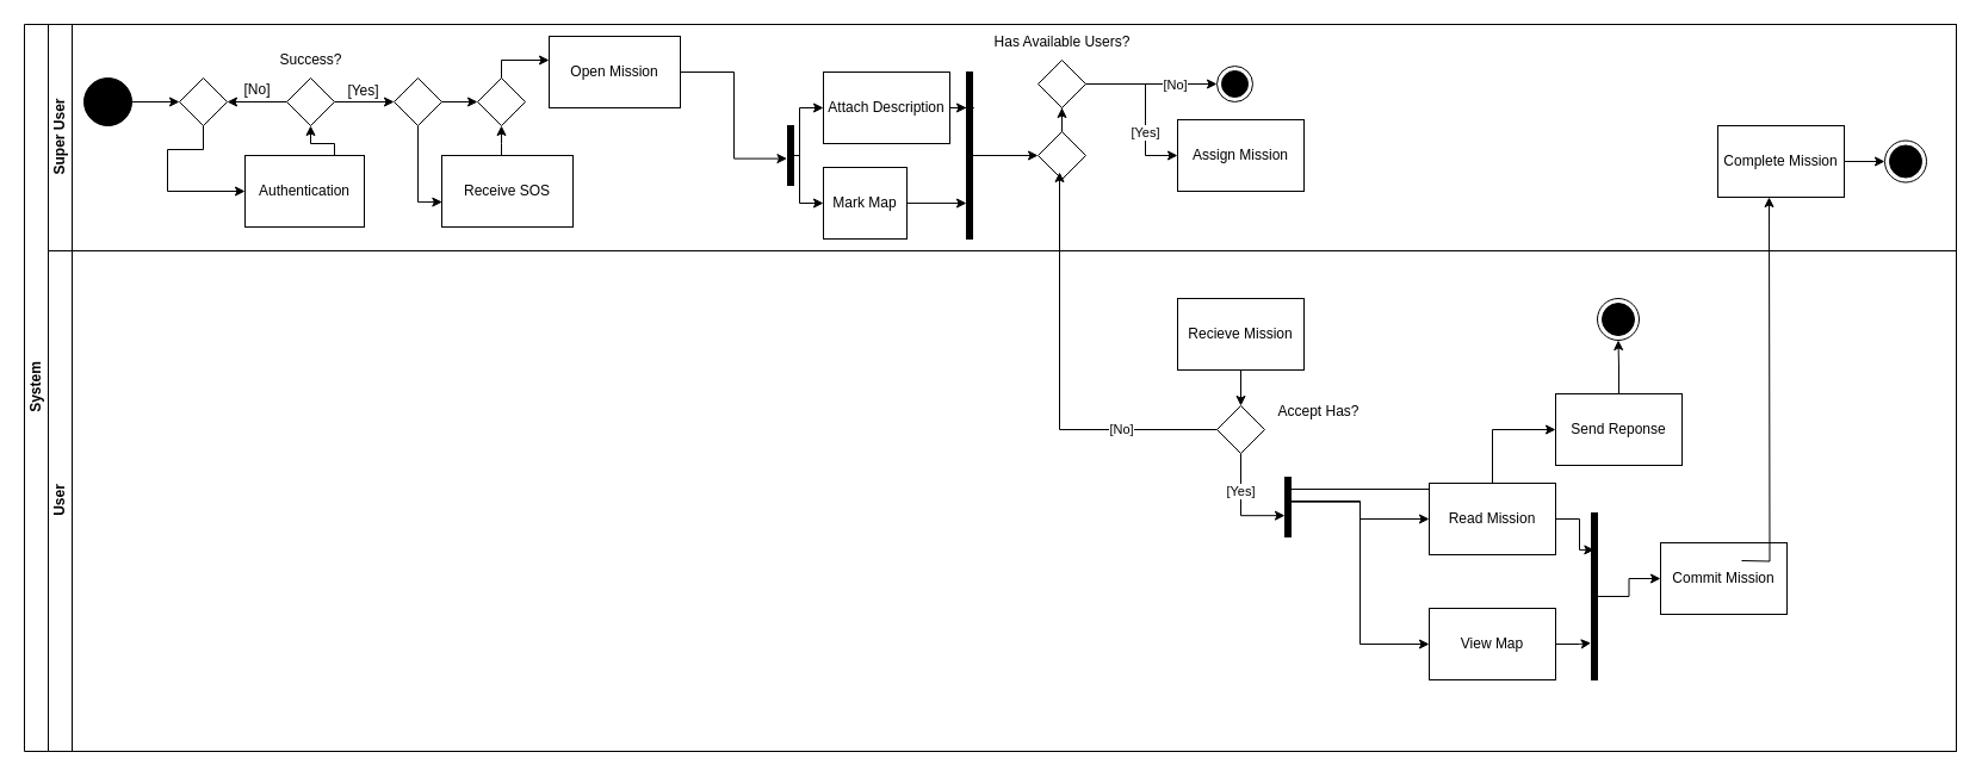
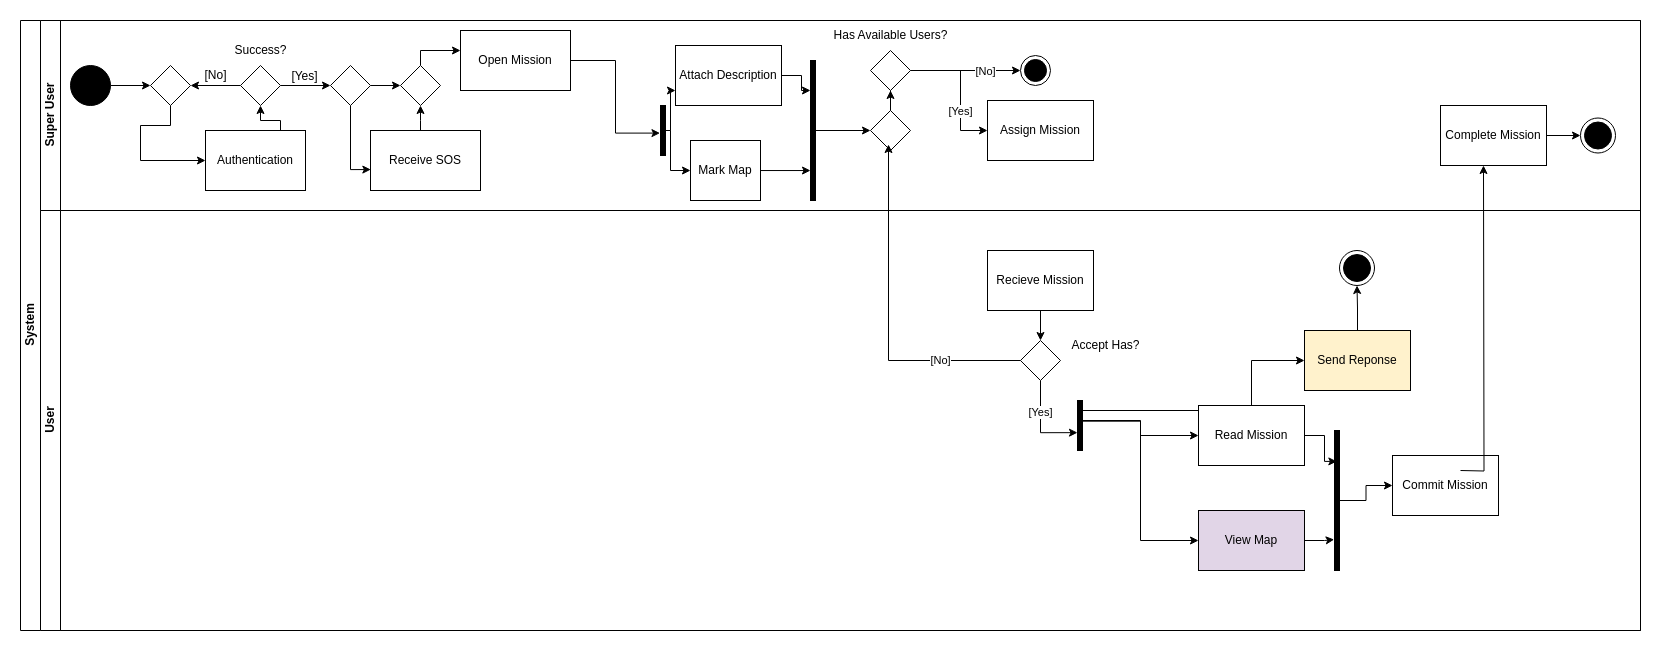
  <mxCell id="0" />
  <mxCell id="1" parent="0" />
  <mxCell id="2" value="System" style="swimlane;html=1;childLayout=stackLayout;resizeParent=1;resizeParentMax=0;horizontal=0;startSize=20;horizontalStack=0;" parent="1" vertex="1"><mxGeometry x="20" y="20" width="1620" height="610" as="geometry" /></mxCell>
  <mxCell id="3" value="Super User" style="swimlane;html=1;startSize=20;horizontal=0;" parent="2" vertex="1"><mxGeometry x="20" width="1600" height="190" as="geometry"><mxRectangle x="20" width="430" height="30" as="alternateBounds" /></mxGeometry></mxCell>
  <mxCell id="4" style="edgeStyle=orthogonalEdgeStyle;rounded=0;orthogonalLoop=1;jettySize=auto;html=1;" edge="1" parent="3" source="5" target="23"><mxGeometry relative="1" as="geometry" /></mxCell>
  <mxCell id="5" value="" style="ellipse;whiteSpace=wrap;html=1;fillColor=#000000;" parent="3" vertex="1"><mxGeometry x="30" y="45" width="40" height="40" as="geometry" /></mxCell>
  <mxCell id="6" style="edgeStyle=orthogonalEdgeStyle;rounded=0;orthogonalLoop=1;jettySize=auto;html=1;entryX=0.5;entryY=1;entryDx=0;entryDy=0;" edge="1" parent="3" source="7" target="31"><mxGeometry relative="1" as="geometry"><Array as="points"><mxPoint x="240" y="140" /><mxPoint x="240" y="100" /><mxPoint x="220" y="100" /></Array></mxGeometry></mxCell>
  <mxCell id="7" value="Authentication" style="rounded=0;whiteSpace=wrap;html=1;fontFamily=Helvetica;fontSize=12;fontColor=#000000;align=center;" parent="3" vertex="1"><mxGeometry x="165" y="110" width="100" height="60" as="geometry" /></mxCell>
  <mxCell id="8" style="edgeStyle=orthogonalEdgeStyle;rounded=0;orthogonalLoop=1;jettySize=auto;html=1;exitX=1;exitY=0.5;exitDx=0;exitDy=0;entryX=-0.106;entryY=0.552;entryDx=0;entryDy=0;entryPerimeter=0;" edge="1" parent="3" source="9" target="17"><mxGeometry relative="1" as="geometry" /></mxCell>
  <mxCell id="9" value="Open Mission" style="rounded=0;whiteSpace=wrap;html=1;fontFamily=Helvetica;fontSize=12;fontColor=#000000;align=center;" parent="3" vertex="1"><mxGeometry x="420" y="10" width="110" height="60" as="geometry" /></mxCell>
  <mxCell id="10" value="Assign Mission" style="rounded=0;whiteSpace=wrap;html=1;fontFamily=Helvetica;fontSize=12;fontColor=#000000;align=center;" parent="3" vertex="1"><mxGeometry x="947" y="80" width="106" height="60" as="geometry" /></mxCell>
  <mxCell id="11" style="edgeStyle=orthogonalEdgeStyle;rounded=0;orthogonalLoop=1;jettySize=auto;html=1;entryX=0;entryY=0.214;entryDx=0;entryDy=0;entryPerimeter=0;" edge="1" parent="3" source="12" target="19"><mxGeometry relative="1" as="geometry" /></mxCell>
- <mxCell id="12" value="Attach Description" style="rounded=0;whiteSpace=wrap;html=1;fontFamily=Helvetica;fontSize=12;fontColor=#000000;align=center;" vertex="1" parent="3"><mxGeometry x="650" y="40" width="106" height="60" as="geometry" /></mxCell>
+ <mxCell id="12" value="Attach Description" style="rounded=0;whiteSpace=wrap;html=1;fontFamily=Helvetica;fontSize=12;fontColor=#000000;align=center;" vertex="1" parent="3"><mxGeometry x="635" y="25" width="106" height="60" as="geometry" /></mxCell>
  <mxCell id="13" style="edgeStyle=orthogonalEdgeStyle;rounded=0;orthogonalLoop=1;jettySize=auto;html=1;entryX=0;entryY=0.786;entryDx=0;entryDy=0;entryPerimeter=0;" edge="1" parent="3" source="14" target="19"><mxGeometry relative="1" as="geometry" /></mxCell>
  <mxCell id="14" value="Mark Map" style="rounded=0;whiteSpace=wrap;html=1;fontFamily=Helvetica;fontSize=12;fontColor=#000000;align=center;" vertex="1" parent="3"><mxGeometry x="650" y="120" width="70" height="60" as="geometry" /></mxCell>
  <mxCell id="15" style="edgeStyle=orthogonalEdgeStyle;rounded=0;orthogonalLoop=1;jettySize=auto;html=1;" edge="1" parent="3" source="17" target="14"><mxGeometry relative="1" as="geometry"><Array as="points"><mxPoint x="630" y="110" /><mxPoint x="630" y="150" /></Array></mxGeometry></mxCell>
  <mxCell id="16" style="edgeStyle=orthogonalEdgeStyle;rounded=0;orthogonalLoop=1;jettySize=auto;html=1;" edge="1" parent="3" source="17" target="12"><mxGeometry relative="1" as="geometry"><Array as="points"><mxPoint x="630" y="110" /><mxPoint x="630" y="70" /></Array></mxGeometry></mxCell>
  <mxCell id="17" value="" style="html=1;points=[];perimeter=orthogonalPerimeter;fillColor=strokeColor;" vertex="1" parent="3"><mxGeometry x="620" y="85" width="5" height="50" as="geometry" /></mxCell>
  <mxCell id="18" style="edgeStyle=orthogonalEdgeStyle;rounded=0;orthogonalLoop=1;jettySize=auto;html=1;entryX=0;entryY=0.5;entryDx=0;entryDy=0;" edge="1" parent="3" source="19" target="28"><mxGeometry relative="1" as="geometry" /></mxCell>
  <mxCell id="19" value="" style="html=1;points=[];perimeter=orthogonalPerimeter;fillColor=strokeColor;" vertex="1" parent="3"><mxGeometry x="770" y="40" width="5" height="140" as="geometry" /></mxCell>
  <mxCell id="20" value="" style="edgeStyle=orthogonalEdgeStyle;rounded=0;orthogonalLoop=1;jettySize=auto;html=1;" edge="1" parent="3" source="21" target="39"><mxGeometry relative="1" as="geometry"><Array as="points"><mxPoint x="380" y="100" /><mxPoint x="380" y="100" /></Array></mxGeometry></mxCell>
  <mxCell id="21" value="Receive SOS" style="rounded=0;whiteSpace=wrap;html=1;fontFamily=Helvetica;fontSize=12;fontColor=#000000;align=center;" vertex="1" parent="3"><mxGeometry x="330" y="110" width="110" height="60" as="geometry" /></mxCell>
  <mxCell id="22" value="" style="edgeStyle=orthogonalEdgeStyle;rounded=0;orthogonalLoop=1;jettySize=auto;html=1;" edge="1" parent="3" source="23" target="7"><mxGeometry relative="1" as="geometry"><Array as="points"><mxPoint x="130" y="105" /><mxPoint x="100" y="105" /><mxPoint x="100" y="140" /></Array></mxGeometry></mxCell>
  <mxCell id="23" value="" style="rhombus;whiteSpace=wrap;html=1;fontFamily=Helvetica;fontSize=12;fontColor=#000000;align=center;" vertex="1" parent="3"><mxGeometry x="110" y="45" width="40" height="40" as="geometry" /></mxCell>
  <mxCell id="24" value="" style="ellipse;html=1;shape=endState;fillColor=strokeColor;" vertex="1" parent="3"><mxGeometry x="1540" y="97.5" width="35" height="35" as="geometry" /></mxCell>
  <mxCell id="25" style="edgeStyle=orthogonalEdgeStyle;rounded=0;orthogonalLoop=1;jettySize=auto;html=1;" edge="1" parent="3" source="26" target="24"><mxGeometry relative="1" as="geometry" /></mxCell>
  <mxCell id="26" value="Complete Mission" style="rounded=0;whiteSpace=wrap;html=1;fontFamily=Helvetica;fontSize=12;fontColor=#000000;align=center;" vertex="1" parent="3"><mxGeometry x="1400" y="85" width="106" height="60" as="geometry" /></mxCell>
  <mxCell id="27" style="edgeStyle=orthogonalEdgeStyle;rounded=0;orthogonalLoop=1;jettySize=auto;html=1;exitX=0.5;exitY=0;exitDx=0;exitDy=0;" edge="1" parent="3" source="28" target="44"><mxGeometry relative="1" as="geometry" /></mxCell>
  <mxCell id="28" value="" style="rhombus;whiteSpace=wrap;html=1;fontFamily=Helvetica;fontSize=12;fontColor=#000000;align=center;" vertex="1" parent="3"><mxGeometry x="830" y="90" width="40" height="40" as="geometry" /></mxCell>
  <mxCell id="29" value="" style="edgeStyle=orthogonalEdgeStyle;rounded=0;orthogonalLoop=1;jettySize=auto;html=1;" edge="1" parent="3" source="31" target="23"><mxGeometry relative="1" as="geometry" /></mxCell>
  <mxCell id="30" style="edgeStyle=orthogonalEdgeStyle;rounded=0;orthogonalLoop=1;jettySize=auto;html=1;exitX=1;exitY=0.5;exitDx=0;exitDy=0;" edge="1" parent="3" source="31" target="37"><mxGeometry relative="1" as="geometry" /></mxCell>
  <mxCell id="31" value="" style="rhombus;whiteSpace=wrap;html=1;fontFamily=Helvetica;fontSize=12;fontColor=#000000;align=center;" vertex="1" parent="3"><mxGeometry x="200" y="45" width="40" height="40" as="geometry" /></mxCell>
  <mxCell id="32" value="Success?" style="text;html=1;align=center;verticalAlign=middle;resizable=0;points=[];autosize=1;strokeColor=none;fillColor=none;" vertex="1" parent="3"><mxGeometry x="180" y="15" width="80" height="30" as="geometry" /></mxCell>
  <mxCell id="33" value="[No]" style="text;html=1;align=center;verticalAlign=middle;resizable=0;points=[];autosize=1;strokeColor=none;fillColor=none;" vertex="1" parent="3"><mxGeometry x="150" y="40" width="50" height="30" as="geometry" /></mxCell>
  <mxCell id="34" value="[Yes]" style="text;html=1;align=center;verticalAlign=middle;resizable=0;points=[];autosize=1;strokeColor=none;fillColor=none;" vertex="1" parent="3"><mxGeometry x="239" y="41" width="50" height="30" as="geometry" /></mxCell>
  <mxCell id="35" style="edgeStyle=orthogonalEdgeStyle;rounded=0;orthogonalLoop=1;jettySize=auto;html=1;exitX=0.5;exitY=1;exitDx=0;exitDy=0;entryX=0.003;entryY=0.651;entryDx=0;entryDy=0;entryPerimeter=0;" edge="1" parent="3" source="37" target="21"><mxGeometry relative="1" as="geometry" /></mxCell>
  <mxCell id="36" style="edgeStyle=orthogonalEdgeStyle;rounded=0;orthogonalLoop=1;jettySize=auto;html=1;entryX=0;entryY=0.5;entryDx=0;entryDy=0;" edge="1" parent="3" source="37" target="39"><mxGeometry relative="1" as="geometry" /></mxCell>
  <mxCell id="37" value="" style="rhombus;whiteSpace=wrap;html=1;fontFamily=Helvetica;fontSize=12;fontColor=#000000;align=center;" vertex="1" parent="3"><mxGeometry x="290" y="45" width="40" height="40" as="geometry" /></mxCell>
  <mxCell id="38" style="edgeStyle=orthogonalEdgeStyle;rounded=0;orthogonalLoop=1;jettySize=auto;html=1;" edge="1" parent="3" source="39" target="9"><mxGeometry relative="1" as="geometry"><Array as="points"><mxPoint x="380" y="30" /></Array></mxGeometry></mxCell>
  <mxCell id="39" value="" style="rhombus;whiteSpace=wrap;html=1;fontFamily=Helvetica;fontSize=12;fontColor=#000000;align=center;" vertex="1" parent="3"><mxGeometry x="360" y="45" width="40" height="40" as="geometry" /></mxCell>
  <mxCell id="40" style="edgeStyle=orthogonalEdgeStyle;rounded=0;orthogonalLoop=1;jettySize=auto;html=1;" edge="1" parent="3" source="44" target="10"><mxGeometry relative="1" as="geometry"><Array as="points"><mxPoint x="920" y="50" /><mxPoint x="920" y="110" /></Array></mxGeometry></mxCell>
  <mxCell id="41" value="[Yes]" style="edgeLabel;html=1;align=center;verticalAlign=middle;resizable=0;points=[];" vertex="1" connectable="0" parent="40"><mxGeometry x="0.307" y="-1" relative="1" as="geometry"><mxPoint as="offset" /></mxGeometry></mxCell>
  <mxCell id="42" style="edgeStyle=orthogonalEdgeStyle;rounded=0;orthogonalLoop=1;jettySize=auto;html=1;" edge="1" parent="3" source="44" target="46"><mxGeometry relative="1" as="geometry" /></mxCell>
  <mxCell id="43" value="[No]" style="edgeLabel;html=1;align=center;verticalAlign=middle;resizable=0;points=[];" vertex="1" connectable="0" parent="42"><mxGeometry x="0.348" relative="1" as="geometry"><mxPoint as="offset" /></mxGeometry></mxCell>
  <mxCell id="44" value="" style="rhombus;whiteSpace=wrap;html=1;fontFamily=Helvetica;fontSize=12;fontColor=#000000;align=center;" vertex="1" parent="3"><mxGeometry x="830" y="30" width="40" height="40" as="geometry" /></mxCell>
  <mxCell id="45" value="Has Available Users?" style="text;html=1;align=center;verticalAlign=middle;resizable=0;points=[];autosize=1;strokeColor=none;fillColor=none;" vertex="1" parent="3"><mxGeometry x="780" width="140" height="30" as="geometry" /></mxCell>
  <mxCell id="46" value="" style="ellipse;html=1;shape=endState;fillColor=strokeColor;" vertex="1" parent="3"><mxGeometry x="980" y="35" width="30" height="30" as="geometry" /></mxCell>
  <mxCell id="47" value="User" style="swimlane;html=1;startSize=20;horizontal=0;" parent="2" vertex="1"><mxGeometry x="20" y="190" width="1600" height="420" as="geometry"><mxRectangle x="20" y="240" width="430" height="30" as="alternateBounds" /></mxGeometry></mxCell>
  <mxCell id="48" style="edgeStyle=orthogonalEdgeStyle;rounded=0;orthogonalLoop=1;jettySize=auto;html=1;exitX=0.5;exitY=1;exitDx=0;exitDy=0;entryX=-0.007;entryY=0.643;entryDx=0;entryDy=0;entryPerimeter=0;" parent="47" source="50" target="57" edge="1"><mxGeometry relative="1" as="geometry" /></mxCell>
  <mxCell id="49" value="[Yes]" style="edgeLabel;html=1;align=center;verticalAlign=middle;resizable=0;points=[];" parent="48" vertex="1" connectable="0"><mxGeometry x="-0.295" y="-1" relative="1" as="geometry"><mxPoint as="offset" /></mxGeometry></mxCell>
  <mxCell id="50" value="" style="rhombus;whiteSpace=wrap;html=1;fontFamily=Helvetica;fontSize=12;fontColor=#000000;align=center;" parent="47" vertex="1"><mxGeometry x="980" y="130" width="40" height="40" as="geometry" /></mxCell>
  <mxCell id="51" style="edgeStyle=orthogonalEdgeStyle;rounded=0;orthogonalLoop=1;jettySize=auto;html=1;exitX=0.5;exitY=1;exitDx=0;exitDy=0;entryX=0.5;entryY=0;entryDx=0;entryDy=0;" parent="47" source="52" target="50" edge="1"><mxGeometry relative="1" as="geometry" /></mxCell>
  <mxCell id="52" value="Recieve Mission" style="rounded=0;whiteSpace=wrap;html=1;fontFamily=Helvetica;fontSize=12;fontColor=#000000;align=center;" parent="47" vertex="1"><mxGeometry x="947" y="40" width="106" height="60" as="geometry" /></mxCell>
  <mxCell id="53" value="Accept Has?" style="text;html=1;align=center;verticalAlign=middle;resizable=0;points=[];autosize=1;strokeColor=none;fillColor=none;" parent="47" vertex="1"><mxGeometry x="1010" y="120" width="110" height="30" as="geometry" /></mxCell>
  <mxCell id="54" style="edgeStyle=orthogonalEdgeStyle;rounded=0;orthogonalLoop=1;jettySize=auto;html=1;" parent="47" source="57" target="59" edge="1"><mxGeometry relative="1" as="geometry"><Array as="points"><mxPoint x="1211" y="200" /></Array></mxGeometry></mxCell>
  <mxCell id="55" style="edgeStyle=orthogonalEdgeStyle;rounded=0;orthogonalLoop=1;jettySize=auto;html=1;exitX=0.886;exitY=0.414;exitDx=0;exitDy=0;exitPerimeter=0;" parent="47" source="57" target="61" edge="1"><mxGeometry relative="1" as="geometry"><mxPoint x="1053" y="215" as="sourcePoint" /><mxPoint x="1169" y="250.029" as="targetPoint" /></mxGeometry></mxCell>
  <mxCell id="56" style="edgeStyle=orthogonalEdgeStyle;rounded=0;orthogonalLoop=1;jettySize=auto;html=1;entryX=0;entryY=0.5;entryDx=0;entryDy=0;" edge="1" parent="47" source="57" target="63"><mxGeometry relative="1" as="geometry"><Array as="points"><mxPoint x="1100" y="210" /><mxPoint x="1100" y="330" /></Array></mxGeometry></mxCell>
  <mxCell id="57" value="" style="html=1;points=[];perimeter=orthogonalPerimeter;fillColor=strokeColor;" parent="47" vertex="1"><mxGeometry x="1037" y="190" width="5" height="50" as="geometry" /></mxCell>
  <mxCell id="58" style="edgeStyle=orthogonalEdgeStyle;rounded=0;orthogonalLoop=1;jettySize=auto;html=1;" edge="1" parent="47" source="59" target="68"><mxGeometry relative="1" as="geometry" /></mxCell>
- <mxCell id="59" value="Send Reponse" style="rounded=0;whiteSpace=wrap;html=1;fontFamily=Helvetica;fontSize=12;fontColor=#000000;align=center;" parent="47" vertex="1"><mxGeometry x="1264" y="120" width="106" height="60" as="geometry" /></mxCell>
+ <mxCell id="59" value="Send Reponse" style="rounded=0;whiteSpace=wrap;html=1;fontFamily=Helvetica;fontSize=12;fontColor=#000000;align=center;fillColor=#fff2cc;" parent="47" vertex="1"><mxGeometry x="1264" y="120" width="106" height="60" as="geometry" /></mxCell>
  <mxCell id="60" style="edgeStyle=orthogonalEdgeStyle;rounded=0;orthogonalLoop=1;jettySize=auto;html=1;entryX=0.467;entryY=0.221;entryDx=0;entryDy=0;entryPerimeter=0;" edge="1" parent="47" source="61" target="65"><mxGeometry relative="1" as="geometry" /></mxCell>
  <mxCell id="61" value="Read Mission" style="rounded=0;whiteSpace=wrap;html=1;fontFamily=Helvetica;fontSize=12;fontColor=#000000;align=center;" parent="47" vertex="1"><mxGeometry x="1158" y="195" width="106" height="60" as="geometry" /></mxCell>
  <mxCell id="62" style="edgeStyle=orthogonalEdgeStyle;rounded=0;orthogonalLoop=1;jettySize=auto;html=1;entryX=-0.067;entryY=0.779;entryDx=0;entryDy=0;entryPerimeter=0;" edge="1" parent="47" source="63" target="65"><mxGeometry relative="1" as="geometry" /></mxCell>
- <mxCell id="63" value="View Map" style="rounded=0;whiteSpace=wrap;html=1;fontFamily=Helvetica;fontSize=12;fontColor=#000000;align=center;" vertex="1" parent="47"><mxGeometry x="1158" y="300" width="106" height="60" as="geometry" /></mxCell>
+ <mxCell id="63" value="View Map" style="rounded=0;whiteSpace=wrap;html=1;fontFamily=Helvetica;fontSize=12;fontColor=#000000;align=center;fillColor=#e1d5e7;" vertex="1" parent="47"><mxGeometry x="1158" y="300" width="106" height="60" as="geometry" /></mxCell>
  <mxCell id="64" style="edgeStyle=orthogonalEdgeStyle;rounded=0;orthogonalLoop=1;jettySize=auto;html=1;" edge="1" parent="47" source="65" target="66"><mxGeometry relative="1" as="geometry" /></mxCell>
  <mxCell id="65" value="" style="html=1;points=[];perimeter=orthogonalPerimeter;fillColor=strokeColor;" vertex="1" parent="47"><mxGeometry x="1294" y="220" width="5" height="140" as="geometry" /></mxCell>
  <mxCell id="66" value="Commit Mission" style="rounded=0;whiteSpace=wrap;html=1;fontFamily=Helvetica;fontSize=12;fontColor=#000000;align=center;" vertex="1" parent="47"><mxGeometry x="1352" y="245" width="106" height="60" as="geometry" /></mxCell>
  <mxCell id="67" style="edgeStyle=orthogonalEdgeStyle;rounded=0;orthogonalLoop=1;jettySize=auto;html=1;" edge="1" parent="47"><mxGeometry relative="1" as="geometry"><mxPoint x="1420" y="260" as="sourcePoint" /><mxPoint x="1443" y="-45" as="targetPoint" /></mxGeometry></mxCell>
  <mxCell id="68" value="" style="ellipse;html=1;shape=endState;fillColor=strokeColor;" vertex="1" parent="47"><mxGeometry x="1299" y="40" width="35" height="35" as="geometry" /></mxCell>
  <mxCell id="69" style="edgeStyle=orthogonalEdgeStyle;rounded=0;orthogonalLoop=1;jettySize=auto;html=1;entryX=0.45;entryY=0.85;entryDx=0;entryDy=0;entryPerimeter=0;" edge="1" parent="2" source="50" target="28"><mxGeometry relative="1" as="geometry" /></mxCell>
  <mxCell id="70" value="[No]" style="edgeLabel;html=1;align=center;verticalAlign=middle;resizable=0;points=[];" vertex="1" connectable="0" parent="69"><mxGeometry x="-0.534" y="-1" relative="1" as="geometry"><mxPoint as="offset" /></mxGeometry></mxCell>
